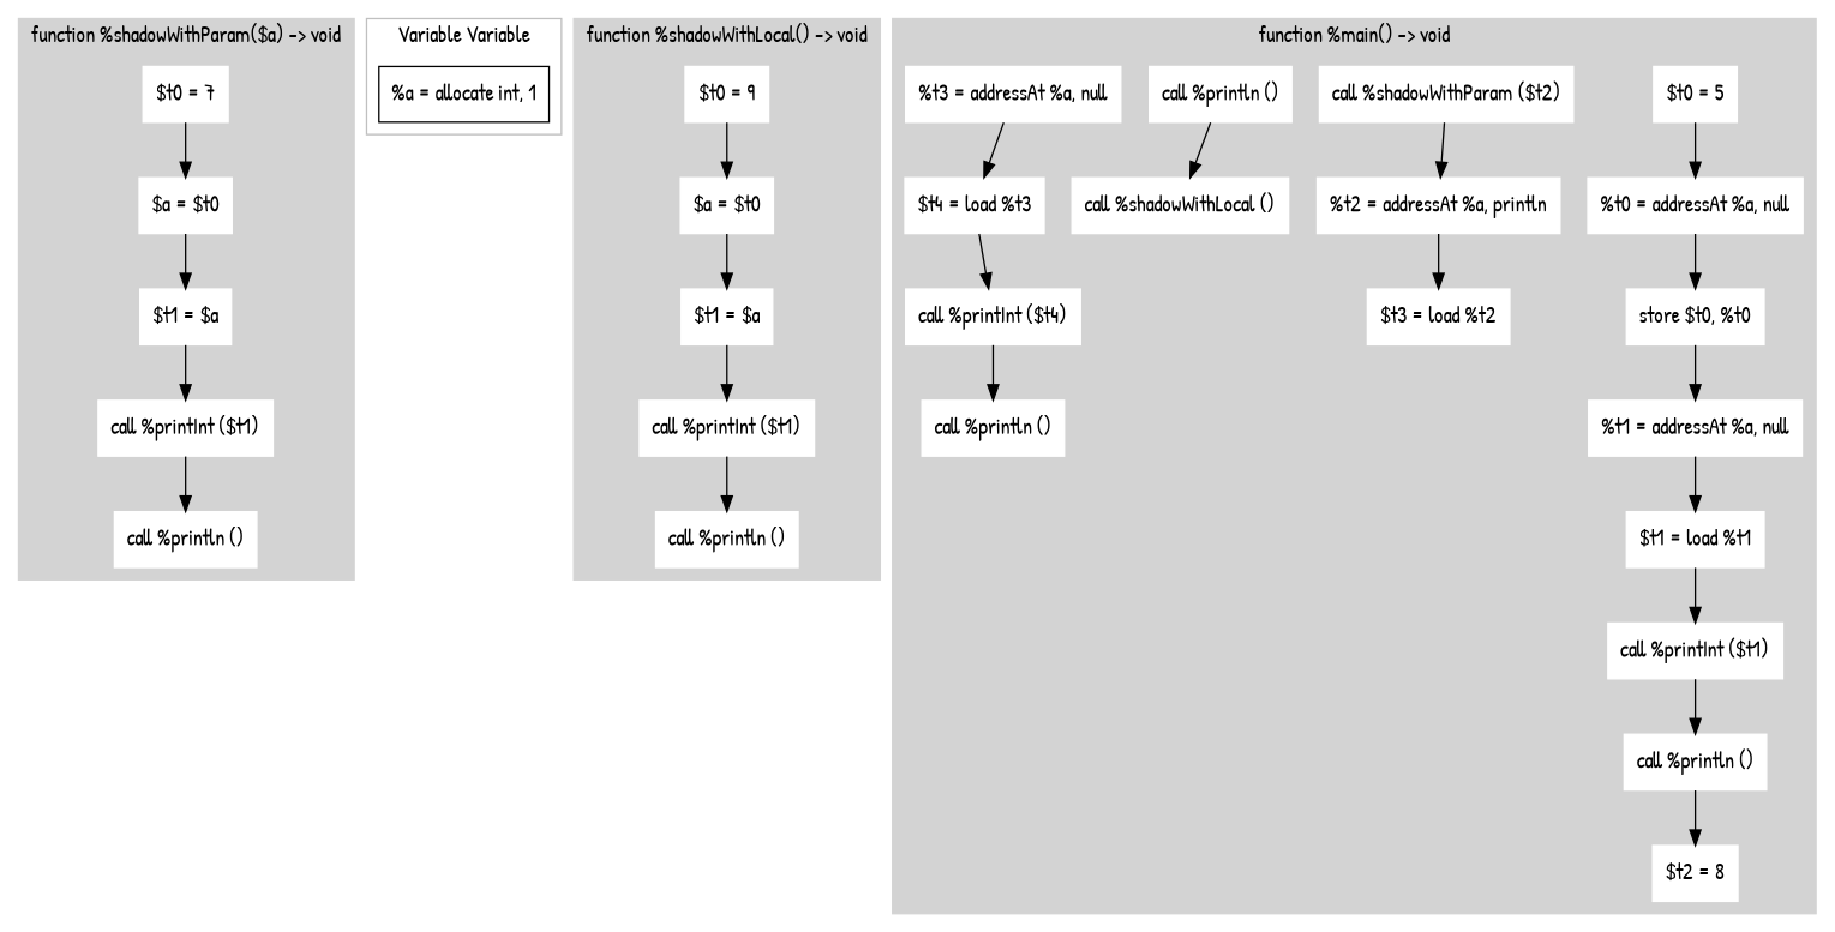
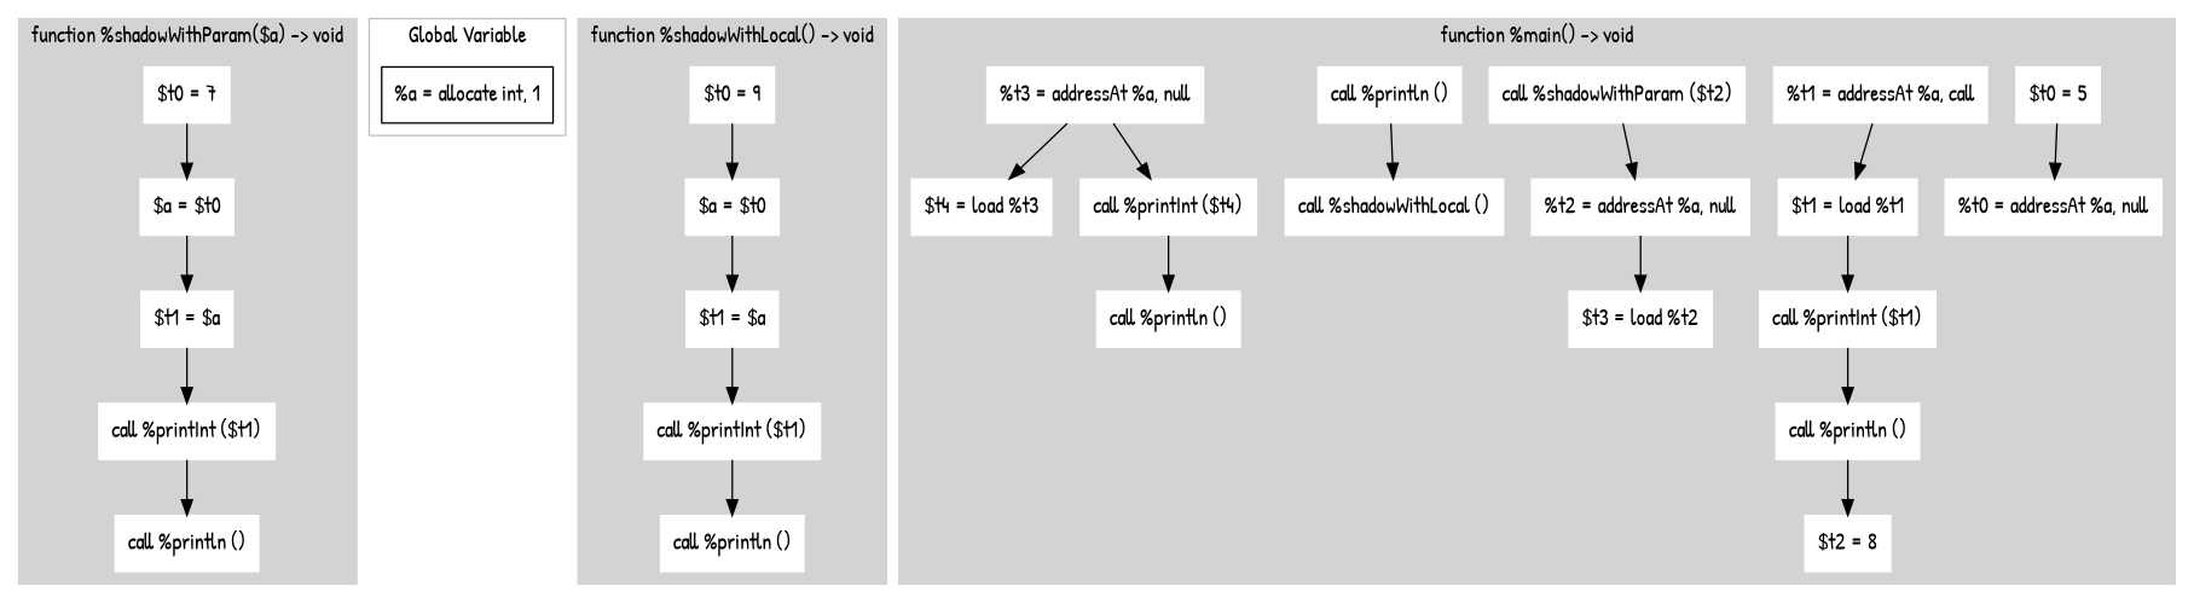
  digraph {
    fontname="Patrick Hand"
    node [color=white fontname="Patrick Hand" shape=rectangle style=filled]
    edge [fontname="Patrick Hand"]
    n1 [label="$t0 = 7"]
    n2 [label="$a = $t0"]
    n3 [label="$t1 = $a"]
    n4 [label="call %printInt ($t1)"]
    n5 [label="call %println ()"]
    n6 [label="%a = allocate int, 1" color="" style=""]
    n7 [label="$t0 = 9"]
    n8 [label="$a = $t0"]
    n9 [label="$t1 = $a"]
    n10 [label="call %printInt ($t1)"]
    n11 [label="call %println ()"]
    n12 [label="$t0 = 5"]
    n13 [label="%t0 = addressAt %a, null"]
-   n14 [label="store $t0, %t0"]
-   n15 [label="%t1 = addressAt %a, null"]
+   n15 [label="%t1 = addressAt %a, call"]
    n16 [label="$t1 = load %t1"]
    n17 [label="call %printInt ($t1)"]
    n18 [label="call %println ()"]
    n19 [label="$t2 = 8"]
    n20 [label="call %shadowWithParam ($t2)"]
-   n21 [label="%t2 = addressAt %a, println"]
+   n21 [label="%t2 = addressAt %a, null"]
    n22 [label="$t3 = load %t2"]
    n23 [label="call %println ()"]
    n24 [label="call %shadowWithLocal ()"]
    n25 [label="%t3 = addressAt %a, null"]
    n26 [label="$t4 = load %t3"]
    n27 [label="call %printInt ($t4)"]
    n28 [label="call %println ()"]
    subgraph cluster_1 {
      color=lightgrey
      label="function %shadowWithParam($a) -> void"
      style=filled
      n1
      n2
      n3
      n4
      n5
    }
    subgraph cluster_2 {
      color=grey
-     label="Variable Variable"
+     label="Global Variable"
      n6
    }
    subgraph cluster_3 {
      color=lightgrey
      label="function %shadowWithLocal() -> void"
      style=filled
      n7
      n8
      n9
      n10
      n11
    }
    subgraph cluster_4 {
      color=lightgrey
      label="function %main() -> void"
      style=filled
      n12
      n13
-     n14
      n15
      n16
      n17
      n18
      n19
      n20
      n21
      n22
      n23
      n24
      n25
      n26
      n27
      n28
    }
    n1 -> n2
    n2 -> n3
    n3 -> n4
    n4 -> n5
    n7 -> n8
    n8 -> n9
    n9 -> n10
    n10 -> n11
    n12 -> n13
-   n13 -> n14
-   n14 -> n15
    n15 -> n16
    n16 -> n17
    n17 -> n18
    n18 -> n19
    n20 -> n21
    n21 -> n22
    n23 -> n24
    n25 -> n26
-   n26 -> n27
+   n25 -> n27
    n27 -> n28
  }
